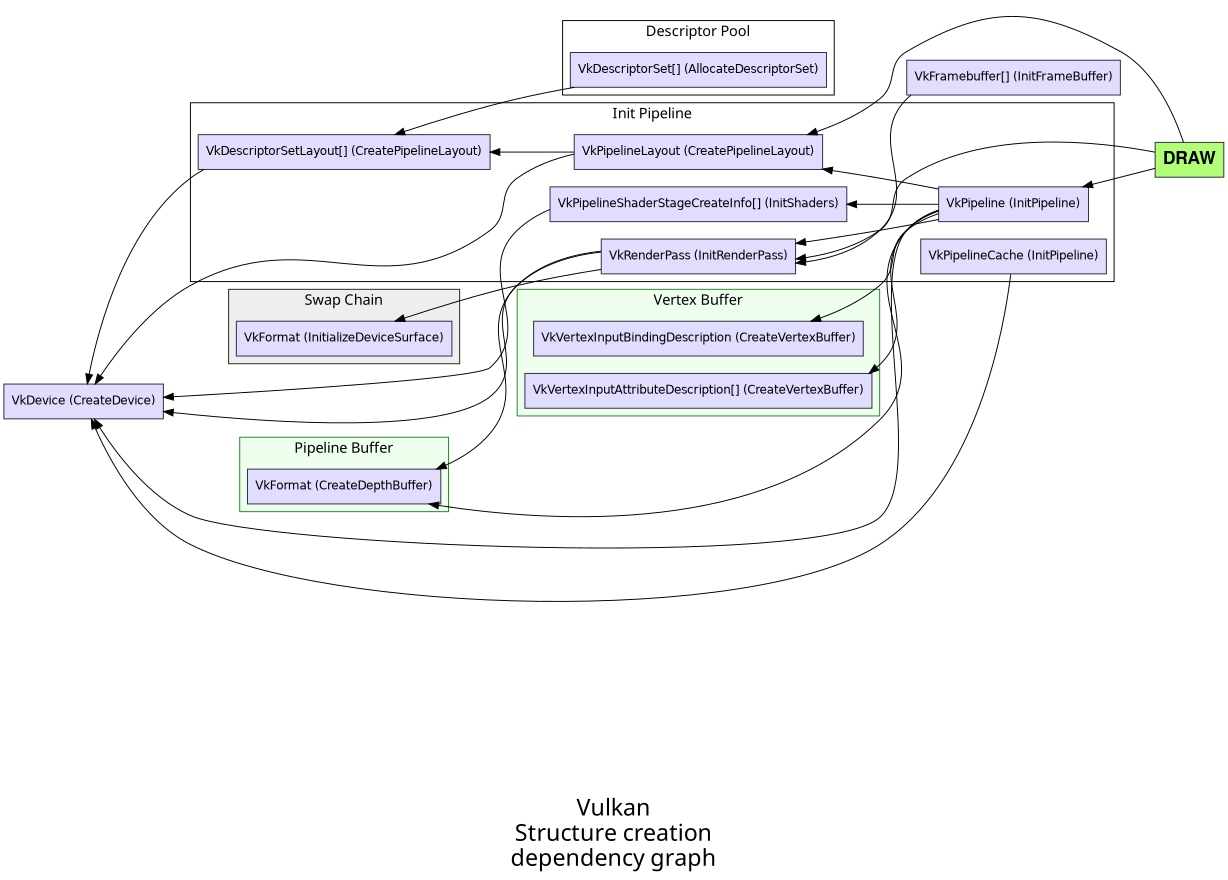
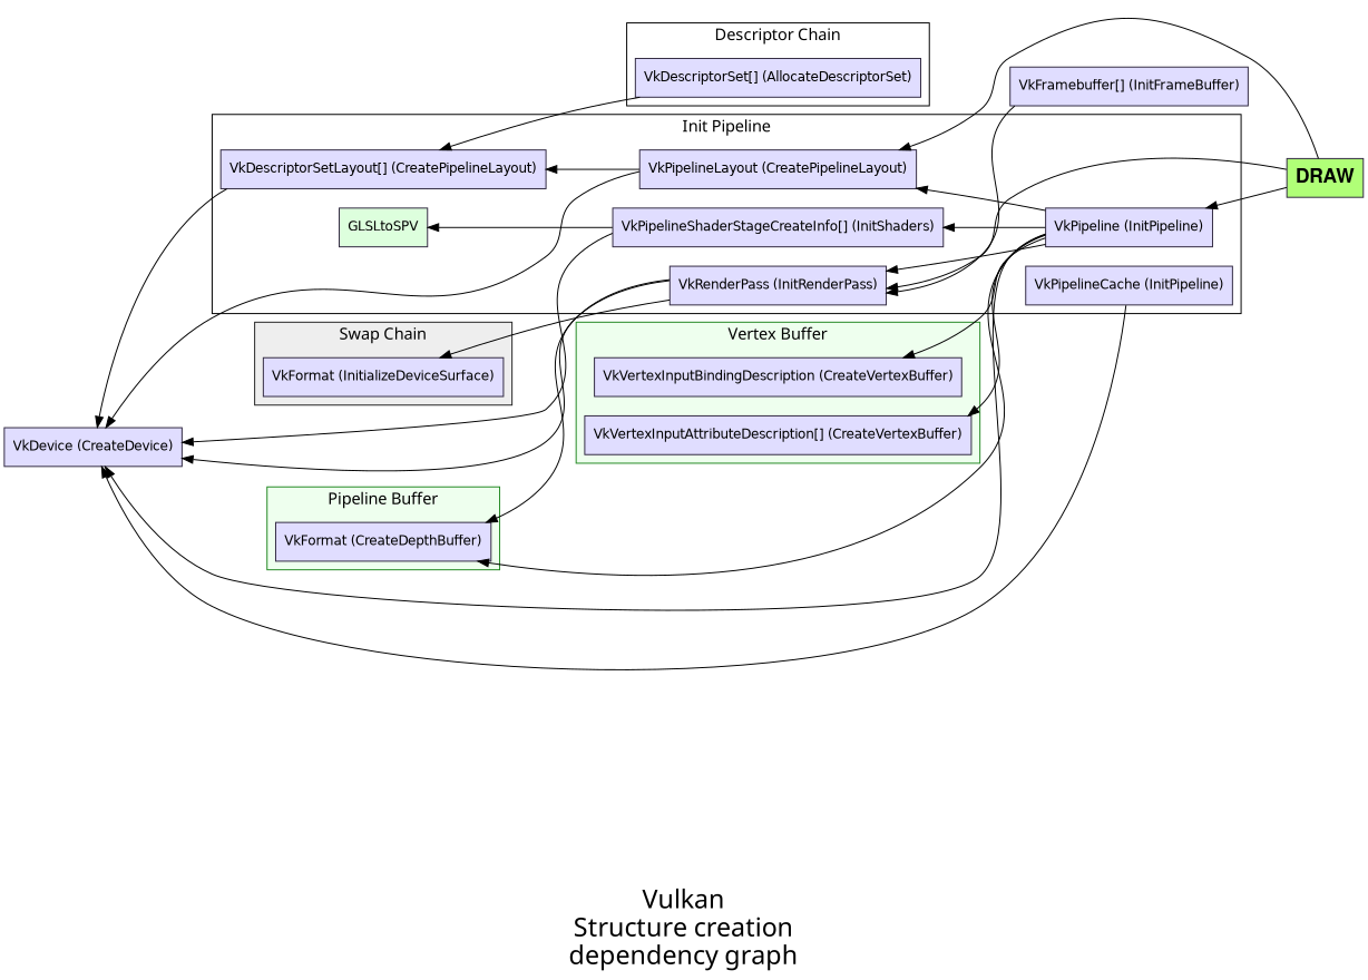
  digraph {
    fontname="sans-serif"
    fontsize=24
    label="\n\nVulkan\nStructure creation\ndependency graph"
    rankdir=RL
    node [color="#302840" fillcolor="#E0DDFF" fontname=helvetica fontsize=12 shape=rectangle style=filled]
    "VkVertexInputAttributeDescription[] (CreateVertexBuffer)"
    "VkVertexInputBindingDescription (CreateVertexBuffer)"
    "VkFormat (InitializeDeviceSurface)"
    "VkFormat (CreateDepthBuffer)"
+   GLSLtoSPV [fillcolor="#DDFFDD"]
    "VkPipelineLayout (CreatePipelineLayout)"
    "VkDescriptorSetLayout[] (CreatePipelineLayout)"
    "VkRenderPass (InitRenderPass)"
    "VkPipelineShaderStageCreateInfo[] (InitShaders)"
    "VkPipeline (InitPipeline)"
    "VkPipelineCache (InitPipeline)"
    "VkDescriptorSet[] (AllocateDescriptorSet)"
    "VkDevice (CreateDevice)"
    DRAW [fillcolor="#B0FF77" fontname="helvetica bold" fontsize=18]
    "VkFramebuffer[] (InitFrameBuffer)"
    subgraph cluster_1 {
      color="#228822"
      fillcolor="#EEFFEE"
      fontsize=15
      label="Vertex Buffer"
      style=filled
      "VkVertexInputAttributeDescription[] (CreateVertexBuffer)"
      "VkVertexInputBindingDescription (CreateVertexBuffer)"
    }
    subgraph cluster_2 {
      color="#222222"
      fillcolor="#EEEEEE"
      fontsize=15
      label="Swap Chain"
      style=filled
      "VkFormat (InitializeDeviceSurface)"
    }
    subgraph cluster_3 {
      color="#228822"
      fillcolor="#EEFFEE"
      fontsize=15
      label="Pipeline Buffer"
      style=filled
      "VkFormat (CreateDepthBuffer)"
    }
    subgraph cluster_4 {
      color="#000000"
      fontsize=15
      label="Init Pipeline"
+     GLSLtoSPV
      "VkPipelineLayout (CreatePipelineLayout)"
      "VkDescriptorSetLayout[] (CreatePipelineLayout)"
      "VkRenderPass (InitRenderPass)"
      "VkPipelineShaderStageCreateInfo[] (InitShaders)"
      "VkPipeline (InitPipeline)"
      "VkPipelineCache (InitPipeline)"
    }
    subgraph cluster_5 {
      color="#000000"
      fontsize=15
-     label="Descriptor Pool"
+     label="Descriptor Chain"
      "VkDescriptorSet[] (AllocateDescriptorSet)"
    }
    "VkPipelineLayout (CreatePipelineLayout)" -> "VkDescriptorSetLayout[] (CreatePipelineLayout)"
    "VkPipelineLayout (CreatePipelineLayout)" -> "VkDevice (CreateDevice)"
    "VkDescriptorSetLayout[] (CreatePipelineLayout)" -> "VkDevice (CreateDevice)"
    "VkRenderPass (InitRenderPass)" -> "VkFormat (InitializeDeviceSurface)"
    "VkRenderPass (InitRenderPass)" -> "VkFormat (CreateDepthBuffer)"
    "VkRenderPass (InitRenderPass)" -> "VkDevice (CreateDevice)"
+   "VkPipelineShaderStageCreateInfo[] (InitShaders)" -> GLSLtoSPV
    "VkPipelineShaderStageCreateInfo[] (InitShaders)" -> "VkDevice (CreateDevice)"
    "VkPipeline (InitPipeline)" -> "VkVertexInputAttributeDescription[] (CreateVertexBuffer)"
    "VkPipeline (InitPipeline)" -> "VkVertexInputBindingDescription (CreateVertexBuffer)"
    "VkPipeline (InitPipeline)" -> "VkFormat (CreateDepthBuffer)"
    "VkPipeline (InitPipeline)" -> "VkPipelineLayout (CreatePipelineLayout)"
    "VkPipeline (InitPipeline)" -> "VkRenderPass (InitRenderPass)"
    "VkPipeline (InitPipeline)" -> "VkPipelineShaderStageCreateInfo[] (InitShaders)"
    "VkPipeline (InitPipeline)" -> "VkDevice (CreateDevice)"
    "VkPipelineCache (InitPipeline)" -> "VkDevice (CreateDevice)"
    "VkDescriptorSet[] (AllocateDescriptorSet)" -> "VkDescriptorSetLayout[] (CreatePipelineLayout)"
    DRAW -> "VkPipelineLayout (CreatePipelineLayout)"
    DRAW -> "VkRenderPass (InitRenderPass)"
    DRAW -> "VkPipeline (InitPipeline)"
    "VkFramebuffer[] (InitFrameBuffer)" -> "VkRenderPass (InitRenderPass)"
  }
